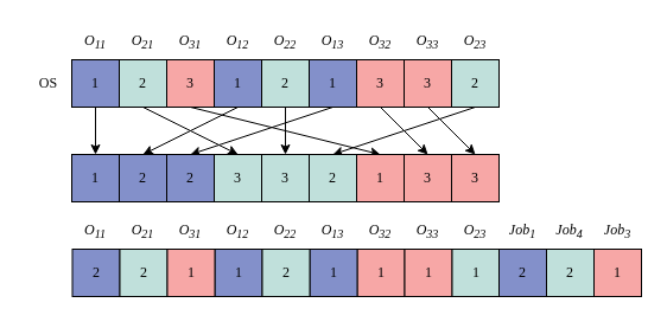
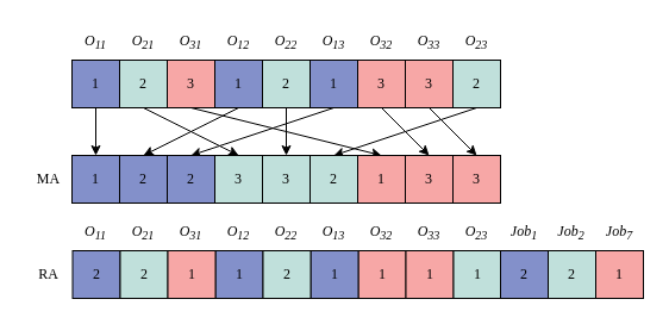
  <mxCell id="0" />
  <mxCell id="1" parent="0" />
  <mxCell id="2" value="&lt;i&gt;O&lt;sub&gt;11&lt;/sub&gt;&lt;/i&gt;" style="text;strokeColor=none;align=center;fillColor=none;html=1;verticalAlign=middle;whiteSpace=wrap;rounded=0;fontSize=12;fontFamily=Times New Roman;" vertex="1" parent="1"><mxGeometry x="60" y="20" width="40" height="30" as="geometry" /></mxCell>
  <mxCell id="3" value="&lt;i&gt;O&lt;span&gt;&lt;sub&gt;12&lt;/sub&gt;&lt;/span&gt;&lt;/i&gt;" style="text;strokeColor=none;align=center;fillColor=none;html=1;verticalAlign=middle;whiteSpace=wrap;rounded=0;fontSize=12;fontFamily=Times New Roman;" vertex="1" parent="1"><mxGeometry x="180" y="20" width="40" height="30" as="geometry" /></mxCell>
  <mxCell id="4" value="&lt;i&gt;O&lt;sub&gt;13&lt;/sub&gt;&lt;/i&gt;" style="text;strokeColor=none;align=center;fillColor=none;html=1;verticalAlign=middle;whiteSpace=wrap;rounded=0;fontSize=12;fontFamily=Times New Roman;" vertex="1" parent="1"><mxGeometry x="260" y="20" width="40" height="30" as="geometry" /></mxCell>
  <mxCell id="5" value="&lt;i&gt;O&lt;sub&gt;33&lt;/sub&gt;&lt;/i&gt;" style="text;strokeColor=none;align=center;fillColor=none;html=1;verticalAlign=middle;whiteSpace=wrap;rounded=0;fontSize=12;fontFamily=Times New Roman;" vertex="1" parent="1"><mxGeometry x="340" y="20" width="40" height="30" as="geometry" /></mxCell>
  <mxCell id="6" value="&lt;i&gt;O&lt;sub&gt;32&lt;/sub&gt;&lt;/i&gt;" style="text;strokeColor=none;align=center;fillColor=none;html=1;verticalAlign=middle;whiteSpace=wrap;rounded=0;fontSize=12;fontFamily=Times New Roman;" vertex="1" parent="1"><mxGeometry x="300" y="20" width="40" height="30" as="geometry" /></mxCell>
  <mxCell id="7" value="&lt;i&gt;O&lt;sub&gt;31&lt;/sub&gt;&lt;/i&gt;" style="text;strokeColor=none;align=center;fillColor=none;html=1;verticalAlign=middle;whiteSpace=wrap;rounded=0;fontSize=12;fontFamily=Times New Roman;" vertex="1" parent="1"><mxGeometry x="140" y="20" width="40" height="30" as="geometry" /></mxCell>
  <mxCell id="8" value="&lt;i&gt;O&lt;span&gt;&lt;sub&gt;21&lt;/sub&gt;&lt;/span&gt;&lt;/i&gt;" style="text;strokeColor=none;align=center;fillColor=none;html=1;verticalAlign=middle;whiteSpace=wrap;rounded=0;fontSize=12;fontFamily=Times New Roman;" vertex="1" parent="1"><mxGeometry x="100" y="20" width="40" height="30" as="geometry" /></mxCell>
  <mxCell id="9" value="&lt;i&gt;O&lt;span&gt;&lt;sub&gt;23&lt;/sub&gt;&lt;/span&gt;&lt;/i&gt;" style="text;strokeColor=none;align=center;fillColor=none;html=1;verticalAlign=middle;whiteSpace=wrap;rounded=0;fontSize=12;fontFamily=Times New Roman;" vertex="1" parent="1"><mxGeometry x="380" y="20" width="40" height="30" as="geometry" /></mxCell>
  <mxCell id="10" value="&lt;i&gt;O&lt;span&gt;&lt;sub&gt;22&lt;/sub&gt;&lt;/span&gt;&lt;/i&gt;" style="text;strokeColor=none;align=center;fillColor=none;html=1;verticalAlign=middle;whiteSpace=wrap;rounded=0;fontSize=12;fontFamily=Times New Roman;" vertex="1" parent="1"><mxGeometry x="220" y="20" width="40" height="30" as="geometry" /></mxCell>
- <mxCell id="11" value="OS" style="text;html=1;align=center;verticalAlign=middle;resizable=0;points=[];autosize=1;strokeColor=none;fillColor=none;fontFamily=Times New Roman;" vertex="1" parent="1"><mxGeometry x="20" y="55" width="40" height="30" as="geometry" /></mxCell>
+ <mxCell id="12" value="MA" style="text;html=1;align=center;verticalAlign=middle;resizable=0;points=[];autosize=1;strokeColor=none;fillColor=none;fontFamily=Times New Roman;" vertex="1" parent="1"><mxGeometry x="20" y="135" width="40" height="30" as="geometry" /></mxCell>
+ <mxCell id="13" value="RA" style="text;html=1;align=center;verticalAlign=middle;resizable=0;points=[];autosize=1;strokeColor=none;fillColor=none;fontFamily=Times New Roman;" vertex="1" parent="1"><mxGeometry x="20" y="215" width="40" height="30" as="geometry" /></mxCell>
  <mxCell id="14" value="&lt;i&gt;Job&lt;sub&gt;1&lt;/sub&gt;&lt;/i&gt;" style="text;strokeColor=none;align=center;fillColor=none;html=1;verticalAlign=middle;whiteSpace=wrap;rounded=0;fontSize=12;fontFamily=Times New Roman;" vertex="1" parent="1"><mxGeometry x="420" y="180" width="40" height="30" as="geometry" /></mxCell>
- <mxCell id="15" value="&lt;i&gt;Job&lt;sub&gt;3&lt;/sub&gt;&lt;/i&gt;" style="text;strokeColor=none;align=center;fillColor=none;html=1;verticalAlign=middle;whiteSpace=wrap;rounded=0;fontSize=12;fontFamily=Times New Roman;" vertex="1" parent="1"><mxGeometry x="500" y="180" width="40" height="30" as="geometry" /></mxCell>
- <mxCell id="16" value="&lt;i&gt;Job&lt;span&gt;&lt;sub&gt;4&lt;/sub&gt;&lt;/span&gt;&lt;/i&gt;" style="text;strokeColor=none;align=center;fillColor=none;html=1;verticalAlign=middle;whiteSpace=wrap;rounded=0;fontSize=12;fontFamily=Times New Roman;" vertex="1" parent="1"><mxGeometry x="459" y="180" width="41" height="30" as="geometry" /></mxCell>
+ <mxCell id="15" value="&lt;i&gt;Job&lt;sub&gt;7&lt;/sub&gt;&lt;/i&gt;" style="text;strokeColor=none;align=center;fillColor=none;html=1;verticalAlign=middle;whiteSpace=wrap;rounded=0;fontSize=12;fontFamily=Times New Roman;" vertex="1" parent="1"><mxGeometry x="500" y="180" width="40" height="30" as="geometry" /></mxCell>
+ <mxCell id="16" value="&lt;i&gt;Job&lt;span&gt;&lt;sub&gt;2&lt;/sub&gt;&lt;/span&gt;&lt;/i&gt;" style="text;strokeColor=none;align=center;fillColor=none;html=1;verticalAlign=middle;whiteSpace=wrap;rounded=0;fontSize=12;fontFamily=Times New Roman;" vertex="1" parent="1"><mxGeometry x="459" y="180" width="41" height="30" as="geometry" /></mxCell>
  <mxCell id="17" style="rounded=0;orthogonalLoop=1;jettySize=auto;html=1;exitX=0.5;exitY=1;exitDx=0;exitDy=0;entryX=0.5;entryY=0;entryDx=0;entryDy=0;" edge="1" parent="1" source="18" target="35"><mxGeometry relative="1" as="geometry" /></mxCell>
  <mxCell id="18" value="1" style="whiteSpace=wrap;html=1;aspect=fixed;fillColor=#8390CA;strokeColor=light-dark(#000000,#446E2C);strokeWidth=1;fontFamily=Times New Roman;" vertex="1" parent="1"><mxGeometry x="60" y="50" width="40" height="40" as="geometry" /></mxCell>
  <mxCell id="19" style="rounded=0;orthogonalLoop=1;jettySize=auto;html=1;exitX=0.5;exitY=1;exitDx=0;exitDy=0;entryX=0.5;entryY=0;entryDx=0;entryDy=0;" edge="1" parent="1" source="20" target="37"><mxGeometry relative="1" as="geometry" /></mxCell>
  <mxCell id="20" value="2" style="whiteSpace=wrap;html=1;aspect=fixed;fillColor=#C0E0DB;strokeColor=light-dark(#000000,#446E2C);strokeWidth=1;fontFamily=Times New Roman;" vertex="1" parent="1"><mxGeometry x="100" y="50" width="40" height="40" as="geometry" /></mxCell>
  <mxCell id="21" style="rounded=0;orthogonalLoop=1;jettySize=auto;html=1;exitX=0.5;exitY=1;exitDx=0;exitDy=0;entryX=0.5;entryY=0;entryDx=0;entryDy=0;" edge="1" parent="1" source="22" target="36"><mxGeometry relative="1" as="geometry" /></mxCell>
  <mxCell id="22" value="1" style="whiteSpace=wrap;html=1;aspect=fixed;fillColor=#8390CA;strokeColor=light-dark(#000000,#446E2C);strokeWidth=1;fontFamily=Times New Roman;" vertex="1" parent="1"><mxGeometry x="180" y="50" width="40" height="40" as="geometry" /></mxCell>
  <mxCell id="23" style="rounded=0;orthogonalLoop=1;jettySize=auto;html=1;exitX=0.5;exitY=1;exitDx=0;exitDy=0;entryX=0.5;entryY=0;entryDx=0;entryDy=0;" edge="1" parent="1" source="24" target="39"><mxGeometry relative="1" as="geometry" /></mxCell>
  <mxCell id="24" value="3" style="whiteSpace=wrap;html=1;aspect=fixed;fillColor=#F7A7A6;strokeColor=light-dark(#000000,#446E2C);strokeWidth=1;fontFamily=Times New Roman;" vertex="1" parent="1"><mxGeometry x="140" y="50" width="40" height="40" as="geometry" /></mxCell>
  <mxCell id="25" style="rounded=0;orthogonalLoop=1;jettySize=auto;html=1;exitX=0.5;exitY=1;exitDx=0;exitDy=0;entryX=0.5;entryY=0;entryDx=0;entryDy=0;" edge="1" parent="1" source="26" target="42"><mxGeometry relative="1" as="geometry" /></mxCell>
  <mxCell id="26" value="3" style="whiteSpace=wrap;html=1;aspect=fixed;fillColor=#F7A7A6;strokeColor=light-dark(#000000,#446E2C);strokeWidth=1;fontFamily=Times New Roman;" vertex="1" parent="1"><mxGeometry x="300" y="50" width="40" height="40" as="geometry" /></mxCell>
  <mxCell id="27" style="rounded=0;orthogonalLoop=1;jettySize=auto;html=1;exitX=0.5;exitY=1;exitDx=0;exitDy=0;entryX=0.5;entryY=0;entryDx=0;entryDy=0;" edge="1" parent="1" source="28" target="38"><mxGeometry relative="1" as="geometry" /></mxCell>
  <mxCell id="28" value="1" style="whiteSpace=wrap;html=1;aspect=fixed;fillColor=#8390CA;strokeColor=light-dark(#000000,#446E2C);strokeWidth=1;fontFamily=Times New Roman;" vertex="1" parent="1"><mxGeometry x="260" y="50" width="40" height="40" as="geometry" /></mxCell>
  <mxCell id="29" style="rounded=0;orthogonalLoop=1;jettySize=auto;html=1;exitX=0.5;exitY=1;exitDx=0;exitDy=0;entryX=0.5;entryY=0;entryDx=0;entryDy=0;" edge="1" parent="1" source="30" target="41"><mxGeometry relative="1" as="geometry" /></mxCell>
  <mxCell id="30" value="2" style="whiteSpace=wrap;html=1;aspect=fixed;fillColor=#C0E0DB;strokeColor=light-dark(#000000,#446E2C);strokeWidth=1;fontFamily=Times New Roman;" vertex="1" parent="1"><mxGeometry x="220" y="50" width="40" height="40" as="geometry" /></mxCell>
  <mxCell id="31" style="rounded=0;orthogonalLoop=1;jettySize=auto;html=1;exitX=0.5;exitY=1;exitDx=0;exitDy=0;entryX=0.5;entryY=0;entryDx=0;entryDy=0;" edge="1" parent="1" source="32" target="43"><mxGeometry relative="1" as="geometry" /></mxCell>
  <mxCell id="32" value="3" style="whiteSpace=wrap;html=1;aspect=fixed;fillColor=#F7A7A6;strokeColor=light-dark(#000000,#446E2C);strokeWidth=1;fontFamily=Times New Roman;" vertex="1" parent="1"><mxGeometry x="340" y="50" width="40" height="40" as="geometry" /></mxCell>
  <mxCell id="33" style="rounded=0;orthogonalLoop=1;jettySize=auto;html=1;exitX=0.5;exitY=1;exitDx=0;exitDy=0;entryX=0.5;entryY=0;entryDx=0;entryDy=0;" edge="1" parent="1" source="34" target="40"><mxGeometry relative="1" as="geometry" /></mxCell>
  <mxCell id="34" value="2" style="whiteSpace=wrap;html=1;aspect=fixed;fillColor=#C0E0DB;strokeColor=light-dark(#000000,#446E2C);strokeWidth=1;fontFamily=Times New Roman;" vertex="1" parent="1"><mxGeometry x="380" y="50" width="40" height="40" as="geometry" /></mxCell>
  <mxCell id="35" value="1" style="whiteSpace=wrap;html=1;aspect=fixed;fillColor=#8390CA;strokeColor=light-dark(#000000,#446E2C);strokeWidth=1;fontFamily=Times New Roman;" vertex="1" parent="1"><mxGeometry x="60" y="130" width="40" height="40" as="geometry" /></mxCell>
  <mxCell id="36" value="2" style="whiteSpace=wrap;html=1;aspect=fixed;fillColor=#8390CA;strokeColor=light-dark(#000000,#446E2C);strokeWidth=1;fontFamily=Times New Roman;" vertex="1" parent="1"><mxGeometry x="100" y="130" width="40" height="40" as="geometry" /></mxCell>
  <mxCell id="37" value="3" style="whiteSpace=wrap;html=1;aspect=fixed;fillColor=#C0E0DB;strokeColor=light-dark(#000000,#446E2C);strokeWidth=1;fontFamily=Times New Roman;" vertex="1" parent="1"><mxGeometry x="180" y="130" width="40" height="40" as="geometry" /></mxCell>
  <mxCell id="38" value="2" style="whiteSpace=wrap;html=1;aspect=fixed;fillColor=#8390CA;strokeColor=light-dark(#000000,#446E2C);strokeWidth=1;fontFamily=Times New Roman;" vertex="1" parent="1"><mxGeometry x="140" y="130" width="40" height="40" as="geometry" /></mxCell>
  <mxCell id="39" value="1" style="whiteSpace=wrap;html=1;aspect=fixed;fillColor=#F7A7A6;strokeColor=light-dark(#000000,#446E2C);strokeWidth=1;fontFamily=Times New Roman;" vertex="1" parent="1"><mxGeometry x="300" y="130" width="40" height="40" as="geometry" /></mxCell>
  <mxCell id="40" value="2" style="whiteSpace=wrap;html=1;aspect=fixed;fillColor=#C0E0DB;strokeColor=light-dark(#000000,#446E2C);strokeWidth=1;fontFamily=Times New Roman;" vertex="1" parent="1"><mxGeometry x="260" y="130" width="40" height="40" as="geometry" /></mxCell>
  <mxCell id="41" value="3" style="whiteSpace=wrap;html=1;aspect=fixed;fillColor=#C0E0DB;strokeColor=light-dark(#000000,#446E2C);strokeWidth=1;fontFamily=Times New Roman;" vertex="1" parent="1"><mxGeometry x="220" y="130" width="40" height="40" as="geometry" /></mxCell>
  <mxCell id="42" value="3" style="whiteSpace=wrap;html=1;aspect=fixed;fillColor=#F7A7A6;strokeColor=light-dark(#000000,#446E2C);strokeWidth=1;fontFamily=Times New Roman;" vertex="1" parent="1"><mxGeometry x="340" y="130" width="40" height="40" as="geometry" /></mxCell>
  <mxCell id="43" value="3" style="whiteSpace=wrap;html=1;aspect=fixed;fillColor=#F7A7A6;strokeColor=light-dark(#000000,#446E2C);strokeWidth=1;fontFamily=Times New Roman;" vertex="1" parent="1"><mxGeometry x="380" y="130" width="40" height="40" as="geometry" /></mxCell>
  <mxCell id="44" value="2" style="whiteSpace=wrap;html=1;aspect=fixed;fillColor=#8390CA;strokeColor=light-dark(#000000,#446E2C);strokeWidth=1;fontFamily=Times New Roman;" vertex="1" parent="1"><mxGeometry x="60.5" y="210" width="40" height="40" as="geometry" /></mxCell>
  <mxCell id="45" value="2" style="whiteSpace=wrap;html=1;aspect=fixed;fillColor=#C0E0DB;strokeColor=light-dark(#000000,#446E2C);strokeWidth=1;fontFamily=Times New Roman;" vertex="1" parent="1"><mxGeometry x="100.5" y="210" width="40" height="40" as="geometry" /></mxCell>
  <mxCell id="46" value="1" style="whiteSpace=wrap;html=1;aspect=fixed;fillColor=#8390CA;strokeColor=light-dark(#000000,#446E2C);strokeWidth=1;fontFamily=Times New Roman;" vertex="1" parent="1"><mxGeometry x="180.5" y="210" width="40" height="40" as="geometry" /></mxCell>
  <mxCell id="47" value="1" style="whiteSpace=wrap;html=1;aspect=fixed;fillColor=#F7A7A6;strokeColor=light-dark(#000000,#446E2C);strokeWidth=1;fontFamily=Times New Roman;" vertex="1" parent="1"><mxGeometry x="140.5" y="210" width="40" height="40" as="geometry" /></mxCell>
  <mxCell id="48" value="1" style="whiteSpace=wrap;html=1;aspect=fixed;fillColor=#F7A7A6;strokeColor=light-dark(#000000,#446E2C);strokeWidth=1;fontFamily=Times New Roman;" vertex="1" parent="1"><mxGeometry x="300.5" y="210" width="40" height="40" as="geometry" /></mxCell>
  <mxCell id="49" value="1" style="whiteSpace=wrap;html=1;aspect=fixed;fillColor=#8390CA;strokeColor=light-dark(#000000,#446E2C);strokeWidth=1;fontFamily=Times New Roman;" vertex="1" parent="1"><mxGeometry x="260.5" y="210" width="40" height="40" as="geometry" /></mxCell>
  <mxCell id="50" value="2" style="whiteSpace=wrap;html=1;aspect=fixed;fillColor=#C0E0DB;strokeColor=light-dark(#000000,#446E2C);strokeWidth=1;fontFamily=Times New Roman;" vertex="1" parent="1"><mxGeometry x="220.5" y="210" width="40" height="40" as="geometry" /></mxCell>
  <mxCell id="51" value="1" style="whiteSpace=wrap;html=1;aspect=fixed;fillColor=#F7A7A6;strokeColor=light-dark(#000000,#446E2C);strokeWidth=1;fontFamily=Times New Roman;" vertex="1" parent="1"><mxGeometry x="340.5" y="210" width="40" height="40" as="geometry" /></mxCell>
  <mxCell id="52" value="1" style="whiteSpace=wrap;html=1;aspect=fixed;fillColor=#C0E0DB;strokeColor=light-dark(#000000,#446E2C);strokeWidth=1;fontFamily=Times New Roman;" vertex="1" parent="1"><mxGeometry x="380.5" y="210" width="40" height="40" as="geometry" /></mxCell>
  <mxCell id="53" value="2" style="whiteSpace=wrap;html=1;aspect=fixed;fillColor=#8390CA;strokeColor=light-dark(#000000,#446E2C);strokeWidth=1;fontFamily=Times New Roman;" vertex="1" parent="1"><mxGeometry x="420" y="210" width="40" height="40" as="geometry" /></mxCell>
  <mxCell id="54" value="1" style="whiteSpace=wrap;html=1;aspect=fixed;fillColor=#F7A7A6;strokeColor=light-dark(#000000,#446E2C);strokeWidth=1;fontFamily=Times New Roman;" vertex="1" parent="1"><mxGeometry x="500" y="210" width="40" height="40" as="geometry" /></mxCell>
  <mxCell id="55" value="2" style="whiteSpace=wrap;html=1;aspect=fixed;fillColor=#C0E0DB;strokeColor=light-dark(#000000,#446E2C);strokeWidth=1;fontFamily=Times New Roman;" vertex="1" parent="1"><mxGeometry x="460" y="210" width="40" height="40" as="geometry" /></mxCell>
  <mxCell id="56" value="&lt;i&gt;O&lt;sub&gt;11&lt;/sub&gt;&lt;/i&gt;" style="text;strokeColor=none;align=center;fillColor=none;html=1;verticalAlign=middle;whiteSpace=wrap;rounded=0;fontSize=12;fontFamily=Times New Roman;" vertex="1" parent="1"><mxGeometry x="60" y="180" width="40" height="30" as="geometry" /></mxCell>
  <mxCell id="57" value="&lt;i&gt;O&lt;span&gt;&lt;sub&gt;12&lt;/sub&gt;&lt;/span&gt;&lt;/i&gt;" style="text;strokeColor=none;align=center;fillColor=none;html=1;verticalAlign=middle;whiteSpace=wrap;rounded=0;fontSize=12;fontFamily=Times New Roman;" vertex="1" parent="1"><mxGeometry x="180" y="180" width="40" height="30" as="geometry" /></mxCell>
  <mxCell id="58" value="&lt;i&gt;O&lt;sub&gt;13&lt;/sub&gt;&lt;/i&gt;" style="text;strokeColor=none;align=center;fillColor=none;html=1;verticalAlign=middle;whiteSpace=wrap;rounded=0;fontSize=12;fontFamily=Times New Roman;" vertex="1" parent="1"><mxGeometry x="260" y="180" width="40" height="30" as="geometry" /></mxCell>
  <mxCell id="59" value="&lt;i&gt;O&lt;sub&gt;33&lt;/sub&gt;&lt;/i&gt;" style="text;strokeColor=none;align=center;fillColor=none;html=1;verticalAlign=middle;whiteSpace=wrap;rounded=0;fontSize=12;fontFamily=Times New Roman;" vertex="1" parent="1"><mxGeometry x="340" y="180" width="40" height="30" as="geometry" /></mxCell>
  <mxCell id="60" value="&lt;i&gt;O&lt;sub&gt;32&lt;/sub&gt;&lt;/i&gt;" style="text;strokeColor=none;align=center;fillColor=none;html=1;verticalAlign=middle;whiteSpace=wrap;rounded=0;fontSize=12;fontFamily=Times New Roman;" vertex="1" parent="1"><mxGeometry x="300" y="180" width="40" height="30" as="geometry" /></mxCell>
  <mxCell id="61" value="&lt;i&gt;O&lt;sub&gt;31&lt;/sub&gt;&lt;/i&gt;" style="text;strokeColor=none;align=center;fillColor=none;html=1;verticalAlign=middle;whiteSpace=wrap;rounded=0;fontSize=12;fontFamily=Times New Roman;" vertex="1" parent="1"><mxGeometry x="140" y="180" width="40" height="30" as="geometry" /></mxCell>
  <mxCell id="62" value="&lt;i&gt;O&lt;span&gt;&lt;sub&gt;21&lt;/sub&gt;&lt;/span&gt;&lt;/i&gt;" style="text;strokeColor=none;align=center;fillColor=none;html=1;verticalAlign=middle;whiteSpace=wrap;rounded=0;fontSize=12;fontFamily=Times New Roman;" vertex="1" parent="1"><mxGeometry x="100" y="180" width="40" height="30" as="geometry" /></mxCell>
  <mxCell id="63" value="&lt;i&gt;O&lt;span&gt;&lt;sub&gt;23&lt;/sub&gt;&lt;/span&gt;&lt;/i&gt;" style="text;strokeColor=none;align=center;fillColor=none;html=1;verticalAlign=middle;whiteSpace=wrap;rounded=0;fontSize=12;fontFamily=Times New Roman;" vertex="1" parent="1"><mxGeometry x="380" y="180" width="40" height="30" as="geometry" /></mxCell>
  <mxCell id="64" value="&lt;i&gt;O&lt;span&gt;&lt;sub&gt;22&lt;/sub&gt;&lt;/span&gt;&lt;/i&gt;" style="text;strokeColor=none;align=center;fillColor=none;html=1;verticalAlign=middle;whiteSpace=wrap;rounded=0;fontSize=12;fontFamily=Times New Roman;" vertex="1" parent="1"><mxGeometry x="220" y="180" width="40" height="30" as="geometry" /></mxCell>
